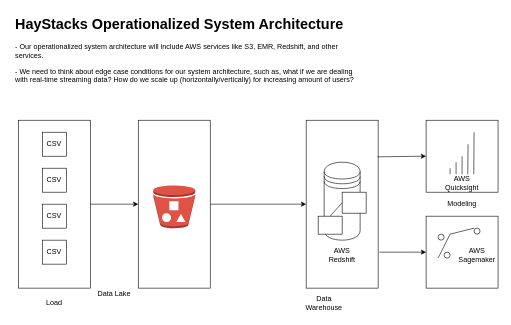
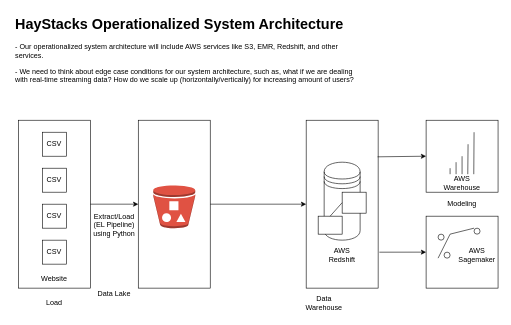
  <mxCell id="0" />
  <mxCell id="1" parent="0" />
  <mxCell id="2" value="" style="rounded=0;whiteSpace=wrap;html=1;fontColor=default;strokeColor=default;fillColor=default;" vertex="1" parent="1"><mxGeometry x="510" y="200" width="120" height="280" as="geometry" /></mxCell>
  <mxCell id="3" value="" style="shape=datastore;whiteSpace=wrap;html=1;fontColor=default;strokeColor=default;fillColor=default;" vertex="1" parent="1"><mxGeometry x="540" y="270" width="60" height="130" as="geometry" /></mxCell>
  <mxCell id="4" value="" style="rounded=0;whiteSpace=wrap;html=1;fontColor=default;strokeColor=default;fillColor=default;" vertex="1" parent="1"><mxGeometry x="710" y="200" width="120" height="120" as="geometry" /></mxCell>
  <mxCell id="5" value="&lt;h1&gt;HayStacks Operationalized System Architecture&lt;/h1&gt;&lt;p&gt;- Our operationalized system architecture will include AWS services like S3, EMR, Redshift, and other services.&lt;/p&gt;&lt;p&gt;- We need to think about edge case conditions for our system architecture, such as, what if we are dealing with real-time streaming data? How do we scale up (horizontally/vertically) for increasing amount of users?&lt;/p&gt;" style="text;html=1;strokeColor=none;fillColor=none;spacing=5;spacingTop=-20;whiteSpace=wrap;overflow=hidden;rounded=0;fontColor=default;" vertex="1" parent="1"><mxGeometry x="20" y="20" width="590" height="120" as="geometry" /></mxCell>
  <mxCell id="6" value="" style="rounded=0;whiteSpace=wrap;html=1;fontColor=default;fillColor=default;strokeColor=default;" vertex="1" parent="1"><mxGeometry x="30" y="200" width="120" height="280" as="geometry" /></mxCell>
  <mxCell id="7" value="CSV" style="whiteSpace=wrap;html=1;aspect=fixed;fontColor=default;strokeColor=default;fillColor=default;" vertex="1" parent="1"><mxGeometry x="70" y="220" width="40" height="40" as="geometry" /></mxCell>
  <mxCell id="8" value="CSV" style="whiteSpace=wrap;html=1;aspect=fixed;fontColor=default;strokeColor=default;fillColor=default;" vertex="1" parent="1"><mxGeometry x="70" y="400" width="40" height="40" as="geometry" /></mxCell>
  <mxCell id="9" value="CSV" style="whiteSpace=wrap;html=1;aspect=fixed;fontColor=default;strokeColor=default;fillColor=default;" vertex="1" parent="1"><mxGeometry x="70" y="340" width="40" height="40" as="geometry" /></mxCell>
  <mxCell id="10" value="CSV" style="whiteSpace=wrap;html=1;aspect=fixed;fontColor=default;strokeColor=default;fillColor=default;" vertex="1" parent="1"><mxGeometry x="70" y="280" width="40" height="40" as="geometry" /></mxCell>
+ <mxCell id="11" value="Website" style="text;html=1;strokeColor=none;fillColor=none;align=center;verticalAlign=middle;whiteSpace=wrap;rounded=0;fontColor=default;" vertex="1" parent="1"><mxGeometry x="60" y="450" width="60" height="30" as="geometry" /></mxCell>
  <mxCell id="12" value="Load" style="text;html=1;strokeColor=none;fillColor=none;align=center;verticalAlign=middle;whiteSpace=wrap;rounded=0;fontColor=default;" vertex="1" parent="1"><mxGeometry x="60" y="490" width="60" height="30" as="geometry" /></mxCell>
  <mxCell id="13" value="" style="rounded=0;whiteSpace=wrap;html=1;fontColor=default;strokeColor=default;fillColor=default;" vertex="1" parent="1"><mxGeometry x="230" y="200" width="120" height="280" as="geometry" /></mxCell>
  <mxCell id="14" value="" style="rounded=0;whiteSpace=wrap;html=1;fontColor=default;strokeColor=default;fillColor=default;" vertex="1" parent="1"><mxGeometry x="710" y="360" width="120" height="120" as="geometry" /></mxCell>
  <mxCell id="15" value="" style="endArrow=none;html=1;rounded=0;fontColor=default;strokeColor=default;labelBackgroundColor=default;" edge="1" parent="1"><mxGeometry width="50" height="50" relative="1" as="geometry"><mxPoint x="730" y="430" as="sourcePoint" /><mxPoint x="790" y="380" as="targetPoint" /><Array as="points"><mxPoint x="750" y="390" /></Array></mxGeometry></mxCell>
  <mxCell id="16" value="" style="ellipse;whiteSpace=wrap;html=1;aspect=fixed;fontColor=default;strokeColor=default;fillColor=default;" vertex="1" parent="1"><mxGeometry x="730" y="390" width="10" height="10" as="geometry" /></mxCell>
  <mxCell id="17" value="" style="ellipse;whiteSpace=wrap;html=1;aspect=fixed;fontColor=default;strokeColor=default;fillColor=default;" vertex="1" parent="1"><mxGeometry x="790" y="380" width="10" height="10" as="geometry" /></mxCell>
  <mxCell id="18" value="" style="ellipse;whiteSpace=wrap;html=1;aspect=fixed;fontColor=default;strokeColor=default;fillColor=default;" vertex="1" parent="1"><mxGeometry x="740" y="420" width="10" height="10" as="geometry" /></mxCell>
  <mxCell id="19" value="AWS Sagemaker" style="text;html=1;strokeColor=none;fillColor=none;align=center;verticalAlign=middle;whiteSpace=wrap;rounded=0;fontColor=default;" vertex="1" parent="1"><mxGeometry x="765" y="410" width="60" height="30" as="geometry" /></mxCell>
  <mxCell id="20" value="" style="endArrow=none;html=1;rounded=0;labelBackgroundColor=default;fontColor=default;strokeColor=default;" edge="1" parent="1"><mxGeometry width="50" height="50" relative="1" as="geometry"><mxPoint x="750" y="290" as="sourcePoint" /><mxPoint x="750" y="280" as="targetPoint" /></mxGeometry></mxCell>
  <mxCell id="21" value="" style="endArrow=none;html=1;rounded=0;labelBackgroundColor=default;fontColor=default;strokeColor=default;" edge="1" parent="1"><mxGeometry width="50" height="50" relative="1" as="geometry"><mxPoint x="760" y="290" as="sourcePoint" /><mxPoint x="760" y="270" as="targetPoint" /></mxGeometry></mxCell>
  <mxCell id="22" value="" style="endArrow=none;html=1;rounded=0;labelBackgroundColor=default;fontColor=default;strokeColor=default;" edge="1" parent="1"><mxGeometry width="50" height="50" relative="1" as="geometry"><mxPoint x="770" y="290" as="sourcePoint" /><mxPoint x="770" y="260" as="targetPoint" /></mxGeometry></mxCell>
  <mxCell id="23" value="" style="endArrow=none;html=1;rounded=0;labelBackgroundColor=default;fontColor=default;strokeColor=default;" edge="1" parent="1"><mxGeometry width="50" height="50" relative="1" as="geometry"><mxPoint x="779.5" y="290" as="sourcePoint" /><mxPoint x="780" y="240" as="targetPoint" /></mxGeometry></mxCell>
  <mxCell id="24" value="" style="endArrow=none;html=1;rounded=0;labelBackgroundColor=default;fontColor=default;strokeColor=default;" edge="1" parent="1"><mxGeometry width="50" height="50" relative="1" as="geometry"><mxPoint x="789.5" y="290" as="sourcePoint" /><mxPoint x="790" y="220" as="targetPoint" /></mxGeometry></mxCell>
- <mxCell id="25" value="AWS Quicksight" style="text;html=1;strokeColor=none;fillColor=none;align=center;verticalAlign=middle;whiteSpace=wrap;rounded=0;fontColor=default;" vertex="1" parent="1"><mxGeometry x="740" y="290" width="60" height="30" as="geometry" /></mxCell>
+ <mxCell id="25" value="AWS Warehouse" style="text;html=1;strokeColor=none;fillColor=none;align=center;verticalAlign=middle;whiteSpace=wrap;rounded=0;fontColor=default;" vertex="1" parent="1"><mxGeometry x="740" y="290" width="60" height="30" as="geometry" /></mxCell>
  <mxCell id="26" value="Modeling" style="text;html=1;strokeColor=none;fillColor=none;align=center;verticalAlign=middle;whiteSpace=wrap;rounded=0;fontColor=default;" vertex="1" parent="1"><mxGeometry x="740" y="325" width="60" height="30" as="geometry" /></mxCell>
  <mxCell id="27" value="Data Lake" style="text;html=1;strokeColor=none;fillColor=none;align=center;verticalAlign=middle;whiteSpace=wrap;rounded=0;fontColor=default;" vertex="1" parent="1"><mxGeometry x="160" y="475" width="60" height="30" as="geometry" /></mxCell>
  <mxCell id="28" value="Data Warehouse" style="text;html=1;strokeColor=none;fillColor=none;align=center;verticalAlign=middle;whiteSpace=wrap;rounded=0;fontColor=default;" vertex="1" parent="1"><mxGeometry x="510" y="490" width="60" height="30" as="geometry" /></mxCell>
  <mxCell id="29" value="" style="rounded=0;whiteSpace=wrap;html=1;fontColor=default;strokeColor=default;fillColor=default;" vertex="1" parent="1"><mxGeometry x="570" y="320" width="40" height="35" as="geometry" /></mxCell>
  <mxCell id="30" value="" style="rounded=0;whiteSpace=wrap;html=1;fontColor=default;strokeColor=default;fillColor=default;" vertex="1" parent="1"><mxGeometry x="530" y="360" width="40" height="30" as="geometry" /></mxCell>
  <mxCell id="31" value="" style="endArrow=none;html=1;rounded=0;labelBackgroundColor=default;fontColor=default;strokeColor=default;exitX=0.5;exitY=0;exitDx=0;exitDy=0;entryX=0;entryY=0.5;entryDx=0;entryDy=0;" edge="1" parent="1" source="30" target="29"><mxGeometry width="50" height="50" relative="1" as="geometry"><mxPoint x="390" y="440" as="sourcePoint" /><mxPoint x="440" y="390" as="targetPoint" /></mxGeometry></mxCell>
  <mxCell id="32" value="AWS Redshift" style="text;html=1;strokeColor=none;fillColor=none;align=center;verticalAlign=middle;whiteSpace=wrap;rounded=0;fontColor=default;" vertex="1" parent="1"><mxGeometry x="540" y="410" width="60" height="30" as="geometry" /></mxCell>
  <mxCell id="33" value="" style="outlineConnect=0;dashed=0;verticalLabelPosition=bottom;verticalAlign=top;align=center;html=1;shape=mxgraph.aws3.bucket_with_objects;fillColor=#E05243;gradientColor=none;fontColor=default;strokeColor=default;" vertex="1" parent="1"><mxGeometry x="255" y="308.5" width="70" height="71.5" as="geometry" /></mxCell>
  <mxCell id="34" value="" style="endArrow=classic;html=1;rounded=0;labelBackgroundColor=default;fontColor=default;strokeColor=default;exitX=1;exitY=0.5;exitDx=0;exitDy=0;entryX=0;entryY=0.5;entryDx=0;entryDy=0;" edge="1" parent="1" source="6" target="13"><mxGeometry width="50" height="50" relative="1" as="geometry"><mxPoint x="390" y="430" as="sourcePoint" /><mxPoint x="440" y="380" as="targetPoint" /></mxGeometry></mxCell>
  <mxCell id="35" value="" style="endArrow=classic;html=1;rounded=0;labelBackgroundColor=default;fontColor=default;strokeColor=default;exitX=1;exitY=0.5;exitDx=0;exitDy=0;entryX=0;entryY=0.5;entryDx=0;entryDy=0;" edge="1" parent="1" source="13" target="2"><mxGeometry width="50" height="50" relative="1" as="geometry"><mxPoint x="160" y="350" as="sourcePoint" /><mxPoint x="240" y="350" as="targetPoint" /></mxGeometry></mxCell>
  <mxCell id="36" value="" style="endArrow=classic;html=1;rounded=0;labelBackgroundColor=default;fontColor=default;strokeColor=default;exitX=0.992;exitY=0.218;exitDx=0;exitDy=0;entryX=0;entryY=0.5;entryDx=0;entryDy=0;exitPerimeter=0;" edge="1" parent="1" source="2" target="4"><mxGeometry width="50" height="50" relative="1" as="geometry"><mxPoint x="160" y="350" as="sourcePoint" /><mxPoint x="240" y="350" as="targetPoint" /></mxGeometry></mxCell>
  <mxCell id="37" value="" style="endArrow=classic;html=1;rounded=0;labelBackgroundColor=default;fontColor=default;strokeColor=default;exitX=1.017;exitY=0.786;exitDx=0;exitDy=0;entryX=0;entryY=0.5;entryDx=0;entryDy=0;exitPerimeter=0;" edge="1" parent="1" source="2" target="14"><mxGeometry width="50" height="50" relative="1" as="geometry"><mxPoint x="639.04" y="271.04" as="sourcePoint" /><mxPoint x="720" y="270" as="targetPoint" /></mxGeometry></mxCell>
+ <mxCell id="38" value="Extract/Load (EL Pipeline) using Python" style="text;html=1;strokeColor=none;fillColor=none;align=center;verticalAlign=middle;whiteSpace=wrap;rounded=0;fontColor=default;" vertex="1" parent="1"><mxGeometry x="150" y="360" width="80" height="30" as="geometry" /></mxCell>
